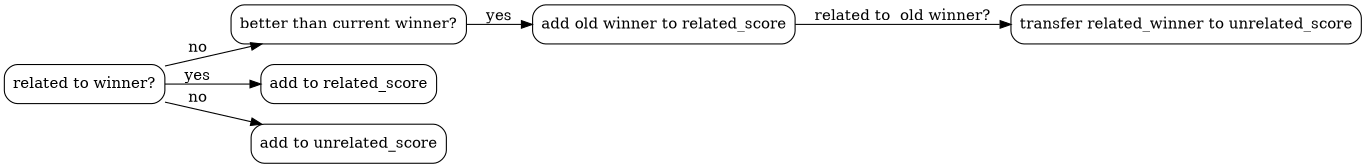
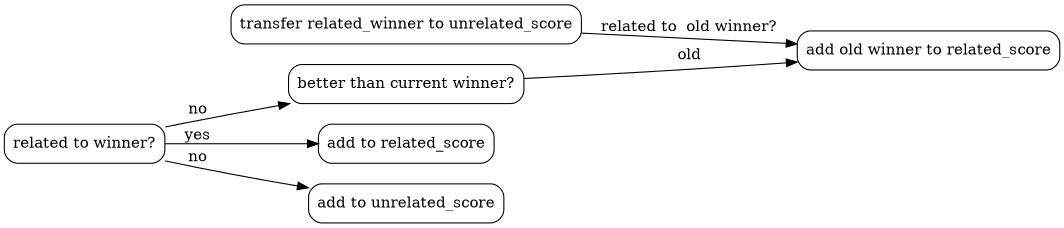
  digraph {
    rankdir=LR
    node [shape=Mrecord]
    n1 [label="better than current winner?"]
    n2 [label="add old winner to related_score"]
    n3 [label="transfer related_winner to unrelated_score"]
    n4 [label="related to winner?"]
    n5 [label="add to related_score"]
    n6 [label="add to unrelated_score"]
-   n1 -> n2 [label=yes]
-   n2 -> n3 [label="related to  old winner?"]
+   n1 -> n2 [label=old]
+   n3 -> n2 [label="related to  old winner?"]
    n4 -> n1 [label=no]
    n4 -> n5 [label=yes]
    n4 -> n6 [label=no]
  }
